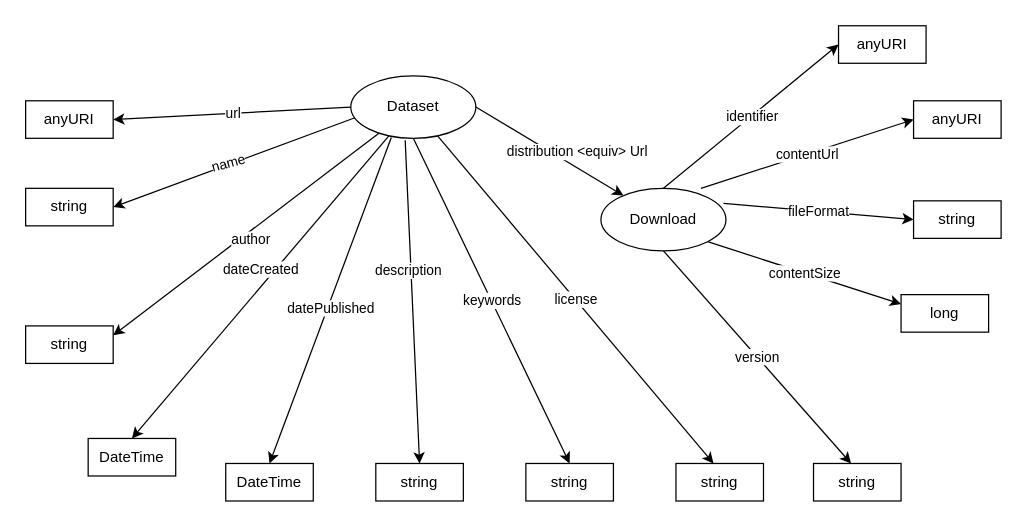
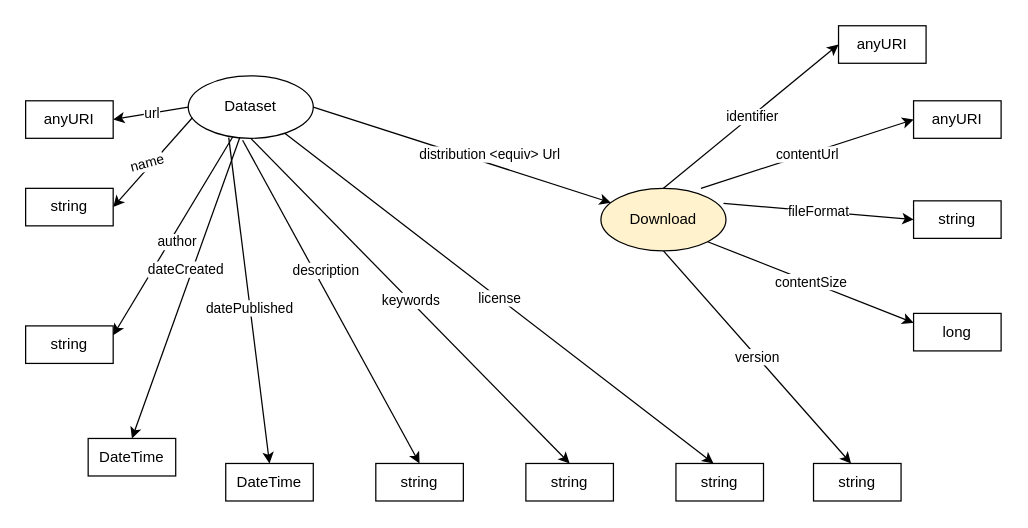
  <mxCell id="0" />
  <mxCell id="1" parent="0" />
- <mxCell id="2" value="Dataset" style="ellipse;whiteSpace=wrap;html=1;" parent="1" vertex="1"><mxGeometry x="280" y="60" width="100" height="50" as="geometry" /></mxCell>
+ <mxCell id="2" value="Dataset" style="ellipse;whiteSpace=wrap;html=1;" parent="1" vertex="1"><mxGeometry x="150" y="60" width="100" height="50" as="geometry" /></mxCell>
  <mxCell id="3" value="anyURI" style="rounded=0;whiteSpace=wrap;html=1;" parent="1" vertex="1"><mxGeometry x="20" y="80" width="70" height="30" as="geometry" /></mxCell>
  <mxCell id="4" value="" style="endArrow=classic;html=1;entryX=1;entryY=0.5;entryDx=0;entryDy=0;exitX=0;exitY=0.5;exitDx=0;exitDy=0;" parent="1" source="2" target="3" edge="1"><mxGeometry relative="1" as="geometry"><mxPoint x="360" y="141" as="sourcePoint" /><mxPoint x="440" y="430" as="targetPoint" /></mxGeometry></mxCell>
  <mxCell id="5" value="url" style="edgeLabel;resizable=0;html=1;align=center;verticalAlign=middle;" parent="4" connectable="0" vertex="1"><mxGeometry relative="1" as="geometry" /></mxCell>
  <mxCell id="6" value="string" style="rounded=0;whiteSpace=wrap;html=1;" parent="1" vertex="1"><mxGeometry x="20" y="150" width="70" height="30" as="geometry" /></mxCell>
  <mxCell id="7" value="string" style="rounded=0;whiteSpace=wrap;html=1;" parent="1" vertex="1"><mxGeometry x="20" y="260" width="70" height="30" as="geometry" /></mxCell>
  <mxCell id="8" value="DateTime" style="rounded=0;whiteSpace=wrap;html=1;" parent="1" vertex="1"><mxGeometry x="70" y="350" width="70" height="30" as="geometry" /></mxCell>
  <mxCell id="9" value="DateTime" style="rounded=0;whiteSpace=wrap;html=1;" parent="1" vertex="1"><mxGeometry x="180" y="370" width="70" height="30" as="geometry" /></mxCell>
  <mxCell id="10" value="string" style="rounded=0;whiteSpace=wrap;html=1;" parent="1" vertex="1"><mxGeometry x="300" y="370" width="70" height="30" as="geometry" /></mxCell>
  <mxCell id="11" value="" style="endArrow=classic;html=1;exitX=0.033;exitY=0.671;exitDx=0;exitDy=0;exitPerimeter=0;entryX=1;entryY=0.5;entryDx=0;entryDy=0;" parent="1" source="2" target="6" edge="1"><mxGeometry relative="1" as="geometry"><mxPoint x="340" y="430" as="sourcePoint" /><mxPoint x="440" y="430" as="targetPoint" /><Array as="points" /></mxGeometry></mxCell>
  <mxCell id="12" value="name" style="edgeLabel;resizable=0;html=1;align=center;verticalAlign=middle;rotation=-15;" parent="11" connectable="0" vertex="1"><mxGeometry relative="1" as="geometry"><mxPoint x="-5.14" as="offset" /></mxGeometry></mxCell>
  <mxCell id="13" value="" style="endArrow=classic;html=1;entryX=1;entryY=0.25;entryDx=0;entryDy=0;" parent="1" source="2" target="7" edge="1"><mxGeometry relative="1" as="geometry"><mxPoint x="352" y="124" as="sourcePoint" /><mxPoint x="440" y="430" as="targetPoint" /></mxGeometry></mxCell>
  <mxCell id="14" value="author" style="edgeLabel;resizable=0;html=1;align=center;verticalAlign=middle;" parent="13" connectable="0" vertex="1"><mxGeometry relative="1" as="geometry"><mxPoint x="2.6" y="4.29" as="offset" /></mxGeometry></mxCell>
  <mxCell id="15" value="" style="endArrow=classic;html=1;entryX=0.5;entryY=0;entryDx=0;entryDy=0;" parent="1" source="2" target="8" edge="1"><mxGeometry relative="1" as="geometry"><mxPoint x="340" y="430" as="sourcePoint" /><mxPoint x="440" y="430" as="targetPoint" /></mxGeometry></mxCell>
  <mxCell id="16" value="dateCreated" style="edgeLabel;resizable=0;html=1;align=center;verticalAlign=middle;" parent="15" connectable="0" vertex="1"><mxGeometry relative="1" as="geometry"><mxPoint y="-15.17" as="offset" /></mxGeometry></mxCell>
  <mxCell id="17" value="" style="endArrow=classic;html=1;exitX=0.324;exitY=0.988;exitDx=0;exitDy=0;entryX=0.5;entryY=0;entryDx=0;entryDy=0;exitPerimeter=0;" parent="1" source="2" target="9" edge="1"><mxGeometry relative="1" as="geometry"><mxPoint x="340" y="430" as="sourcePoint" /><mxPoint x="440" y="430" as="targetPoint" /></mxGeometry></mxCell>
  <mxCell id="18" value="datePublished" style="edgeLabel;resizable=0;html=1;align=center;verticalAlign=middle;" parent="17" connectable="0" vertex="1"><mxGeometry relative="1" as="geometry"><mxPoint y="6.12" as="offset" /></mxGeometry></mxCell>
  <mxCell id="19" value="" style="endArrow=classic;html=1;exitX=0.435;exitY=1.03;exitDx=0;exitDy=0;entryX=0.5;entryY=0;entryDx=0;entryDy=0;exitPerimeter=0;" parent="1" source="2" target="10" edge="1"><mxGeometry relative="1" as="geometry"><mxPoint x="340" y="430" as="sourcePoint" /><mxPoint x="440" y="430" as="targetPoint" /></mxGeometry></mxCell>
  <mxCell id="20" value="description" style="edgeLabel;resizable=0;html=1;align=center;verticalAlign=middle;" parent="19" connectable="0" vertex="1"><mxGeometry relative="1" as="geometry"><mxPoint x="-4.15" y="-24.8" as="offset" /></mxGeometry></mxCell>
  <mxCell id="21" value="string" style="rounded=0;whiteSpace=wrap;html=1;" parent="1" vertex="1"><mxGeometry x="420" y="370" width="70" height="30" as="geometry" /></mxCell>
  <mxCell id="22" value="" style="endArrow=classic;html=1;entryX=0.5;entryY=0;entryDx=0;entryDy=0;exitX=0.5;exitY=1;exitDx=0;exitDy=0;" parent="1" source="2" target="21" edge="1"><mxGeometry relative="1" as="geometry"><mxPoint x="590" y="180" as="sourcePoint" /><mxPoint x="440" y="430" as="targetPoint" /></mxGeometry></mxCell>
  <mxCell id="23" value="keywords" style="edgeLabel;resizable=0;html=1;align=center;verticalAlign=middle;" parent="22" connectable="0" vertex="1"><mxGeometry relative="1" as="geometry" /></mxCell>
  <mxCell id="24" value="string" style="rounded=0;whiteSpace=wrap;html=1;" parent="1" vertex="1"><mxGeometry x="540" y="370" width="70" height="30" as="geometry" /></mxCell>
  <mxCell id="25" value="string" style="rounded=0;whiteSpace=wrap;html=1;" parent="1" vertex="1"><mxGeometry x="650" y="370" width="70" height="30" as="geometry" /></mxCell>
  <mxCell id="26" value="" style="endArrow=classic;html=1;entryX=0.429;entryY=0;entryDx=0;entryDy=0;entryPerimeter=0;" parent="1" source="2" target="24" edge="1"><mxGeometry relative="1" as="geometry"><mxPoint x="420" y="123" as="sourcePoint" /><mxPoint x="440" y="350" as="targetPoint" /></mxGeometry></mxCell>
  <mxCell id="27" value="license" style="edgeLabel;resizable=0;html=1;align=center;verticalAlign=middle;" parent="26" connectable="0" vertex="1"><mxGeometry relative="1" as="geometry" /></mxCell>
  <mxCell id="28" value="" style="endArrow=classic;html=1;exitX=0.5;exitY=1;exitDx=0;exitDy=0;entryX=0.429;entryY=0;entryDx=0;entryDy=0;entryPerimeter=0;" parent="1" source="39" target="25" edge="1"><mxGeometry relative="1" as="geometry"><mxPoint x="340" y="350" as="sourcePoint" /><mxPoint x="440" y="350" as="targetPoint" /></mxGeometry></mxCell>
  <mxCell id="29" value="version" style="edgeLabel;resizable=0;html=1;align=center;verticalAlign=middle;" parent="28" connectable="0" vertex="1"><mxGeometry relative="1" as="geometry" /></mxCell>
- <mxCell id="30" value="long" style="rounded=0;whiteSpace=wrap;html=1;" parent="1" vertex="1"><mxGeometry x="720" y="235" width="70" height="30" as="geometry" /></mxCell>
+ <mxCell id="30" value="long" style="rounded=0;whiteSpace=wrap;html=1;" parent="1" vertex="1"><mxGeometry x="730" y="250" width="70" height="30" as="geometry" /></mxCell>
  <mxCell id="31" value="string" style="rounded=0;whiteSpace=wrap;html=1;" parent="1" vertex="1"><mxGeometry x="730" y="160" width="70" height="30" as="geometry" /></mxCell>
  <mxCell id="32" value="anyURI" style="rounded=0;whiteSpace=wrap;html=1;" parent="1" vertex="1"><mxGeometry x="730" y="80" width="70" height="30" as="geometry" /></mxCell>
  <mxCell id="33" value="" style="endArrow=classic;html=1;entryX=0;entryY=0.25;entryDx=0;entryDy=0;exitX=1;exitY=1;exitDx=0;exitDy=0;" parent="1" source="39" target="30" edge="1"><mxGeometry relative="1" as="geometry"><mxPoint x="450" y="105" as="sourcePoint" /><mxPoint x="440" y="350" as="targetPoint" /></mxGeometry></mxCell>
  <mxCell id="34" value="contentSize" style="edgeLabel;resizable=0;html=1;align=center;verticalAlign=middle;" parent="33" connectable="0" vertex="1"><mxGeometry relative="1" as="geometry" /></mxCell>
  <mxCell id="35" value="" style="endArrow=classic;html=1;entryX=0;entryY=0.5;entryDx=0;entryDy=0;exitX=0.98;exitY=0.24;exitDx=0;exitDy=0;exitPerimeter=0;" parent="1" source="39" target="31" edge="1"><mxGeometry relative="1" as="geometry"><mxPoint x="458" y="91" as="sourcePoint" /><mxPoint x="440" y="350" as="targetPoint" /></mxGeometry></mxCell>
  <mxCell id="36" value="fileFormat" style="edgeLabel;resizable=0;html=1;align=center;verticalAlign=middle;" parent="35" connectable="0" vertex="1"><mxGeometry relative="1" as="geometry" /></mxCell>
  <mxCell id="37" value="" style="endArrow=classic;html=1;entryX=0;entryY=0.5;entryDx=0;entryDy=0;exitX=0.8;exitY=0;exitDx=0;exitDy=0;exitPerimeter=0;" parent="1" source="39" target="32" edge="1"><mxGeometry relative="1" as="geometry"><mxPoint x="460" y="90" as="sourcePoint" /><mxPoint x="440" y="350" as="targetPoint" /></mxGeometry></mxCell>
  <mxCell id="38" value="contentUrl" style="edgeLabel;resizable=0;html=1;align=center;verticalAlign=middle;" parent="37" connectable="0" vertex="1"><mxGeometry relative="1" as="geometry" /></mxCell>
- <mxCell id="39" value="Download" style="ellipse;whiteSpace=wrap;html=1;" parent="1" vertex="1"><mxGeometry x="480" y="150" width="100" height="50" as="geometry" /></mxCell>
+ <mxCell id="39" value="Download" style="ellipse;whiteSpace=wrap;html=1;fillColor=#fff2cc;" parent="1" vertex="1"><mxGeometry x="480" y="150" width="100" height="50" as="geometry" /></mxCell>
  <mxCell id="40" value="" style="endArrow=classic;html=1;exitX=1;exitY=0.5;exitDx=0;exitDy=0;" parent="1" source="2" target="39" edge="1"><mxGeometry relative="1" as="geometry"><mxPoint x="340" y="430" as="sourcePoint" /><mxPoint x="440" y="430" as="targetPoint" /></mxGeometry></mxCell>
  <mxCell id="41" value="distribution &amp;lt;equiv&amp;gt; Url" style="edgeLabel;resizable=0;html=1;align=center;verticalAlign=middle;" parent="40" connectable="0" vertex="1"><mxGeometry relative="1" as="geometry"><mxPoint x="21.12" y="-0.33" as="offset" /></mxGeometry></mxCell>
  <mxCell id="42" value="anyURI" style="rounded=0;whiteSpace=wrap;html=1;" parent="1" vertex="1"><mxGeometry x="670" y="20" width="70" height="30" as="geometry" /></mxCell>
  <mxCell id="43" value="" style="endArrow=classic;html=1;exitX=0.5;exitY=0;exitDx=0;exitDy=0;entryX=0;entryY=0.5;entryDx=0;entryDy=0;" parent="1" source="39" target="42" edge="1"><mxGeometry relative="1" as="geometry"><mxPoint x="340" y="430" as="sourcePoint" /><mxPoint x="440" y="430" as="targetPoint" /></mxGeometry></mxCell>
  <mxCell id="44" value="identifier" style="edgeLabel;resizable=0;html=1;align=center;verticalAlign=middle;" parent="43" connectable="0" vertex="1"><mxGeometry relative="1" as="geometry" /></mxCell>
